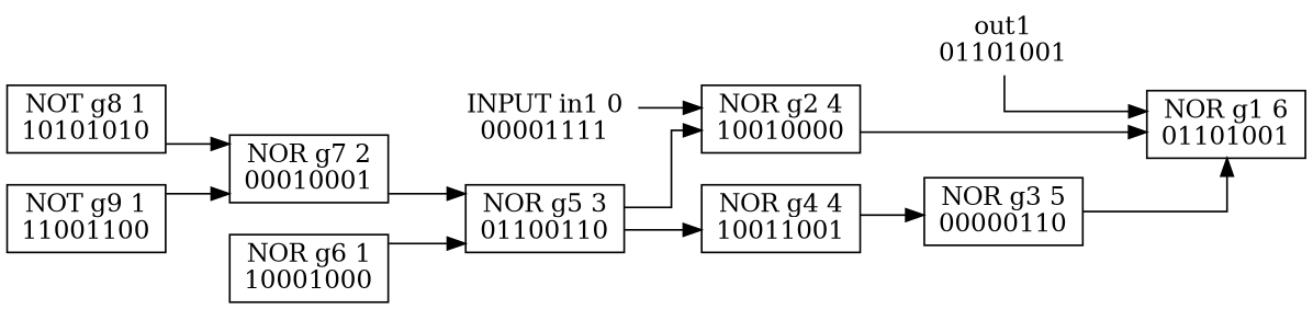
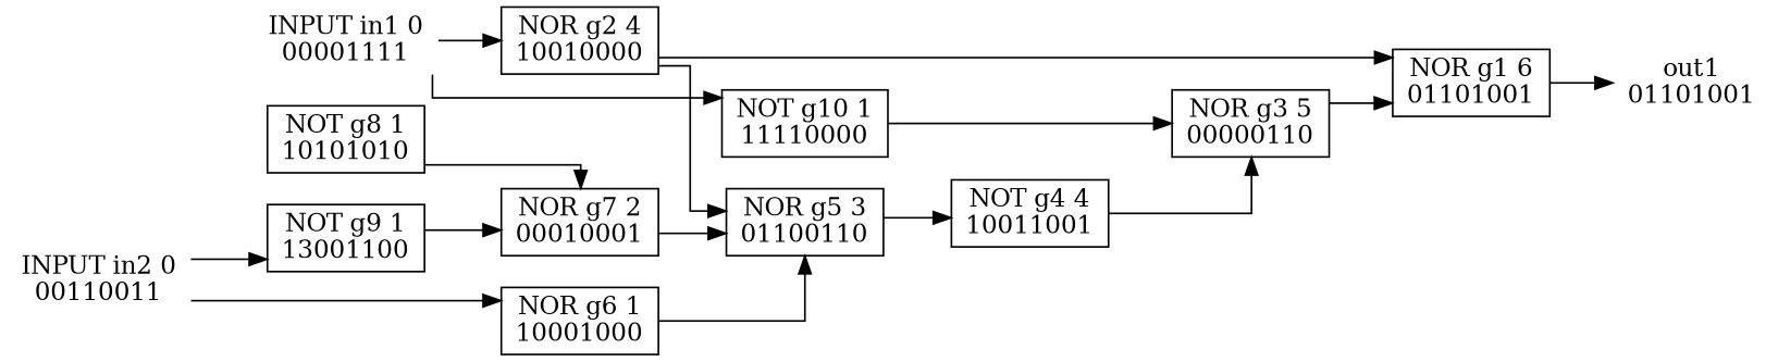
  digraph {
    rankdir=LR
    splines=ortho
    node [shape=box fillcolor=gray100 style=filled]
    n1 [label="out1\n01101001" shape=none fillcolor="" style=""]
    n2 [label="NOT g8 1\n10101010"]
    n3 [label="NOR g7 2\n00010001"]
    n4 [label="NOR g6 1\n10001000"]
    n5 [label="NOR g5 3\n01100110"]
-   n7 [label="NOT g9 1\n11001100"]
+   n6 [label="INPUT in2 0\n00110011" shape=none fillcolor="" style=""]
+   n7 [label="NOT g9 1\n13001100"]
    n8 [label="INPUT in1 0\n00001111" shape=none fillcolor="" style=""]
+   n9 [label="NOT g10 1\n11110000"]
    n10 [label="NOR g2 4\n10010000"]
    n11 [label="NOR g3 5\n00000110"]
    n12 [label="NOR g1 6\n01101001"]
-   n13 [label="NOR g4 4\n10011001"]
+   n13 [label="NOT g4 4\n10011001"]
    n2 -> n3
    n3 -> n5
    n4 -> n5
-   n5 -> n10
+   n10 -> n5
    n5 -> n13
+   n6 -> n4
+   n6 -> n7
    n7 -> n3
+   n8 -> n9
    n8 -> n10
+   n9 -> n11
    n10 -> n12
    n11 -> n12
-   n1 -> n12
+   n12 -> n1
    n13 -> n11
  }
